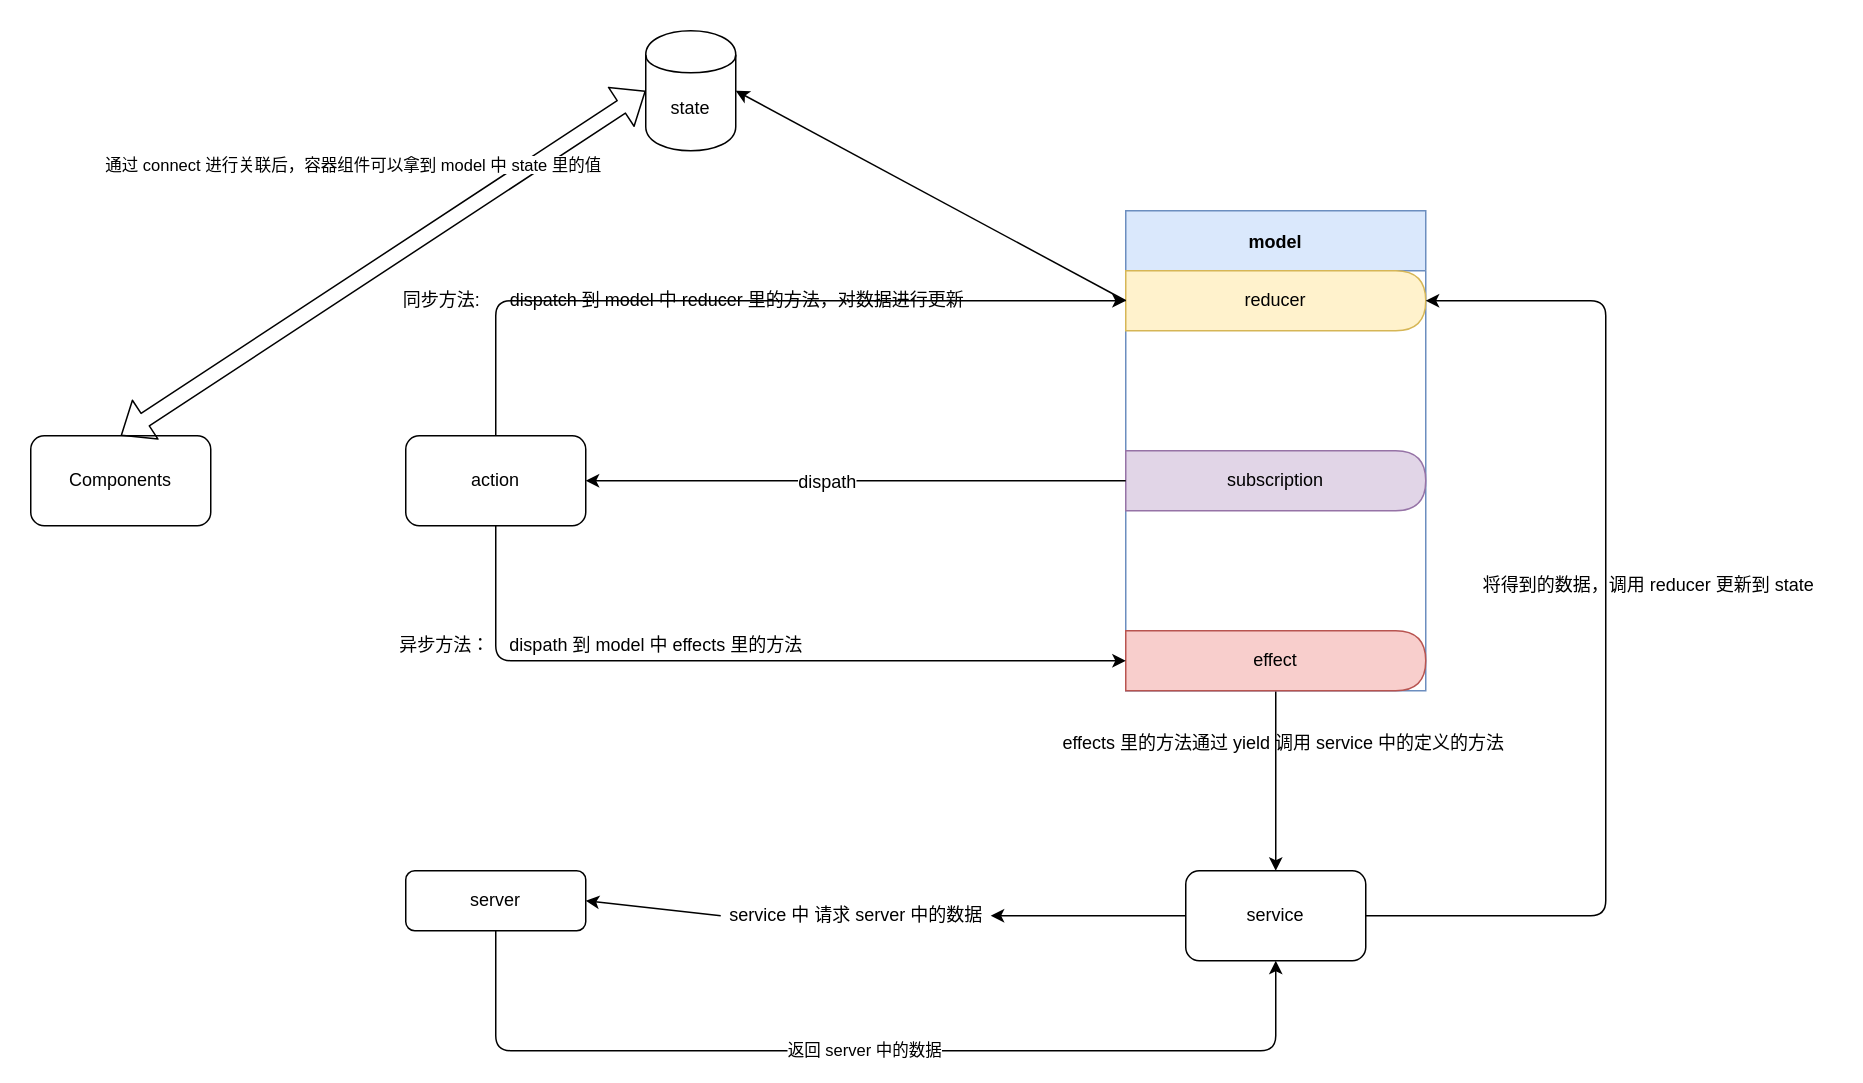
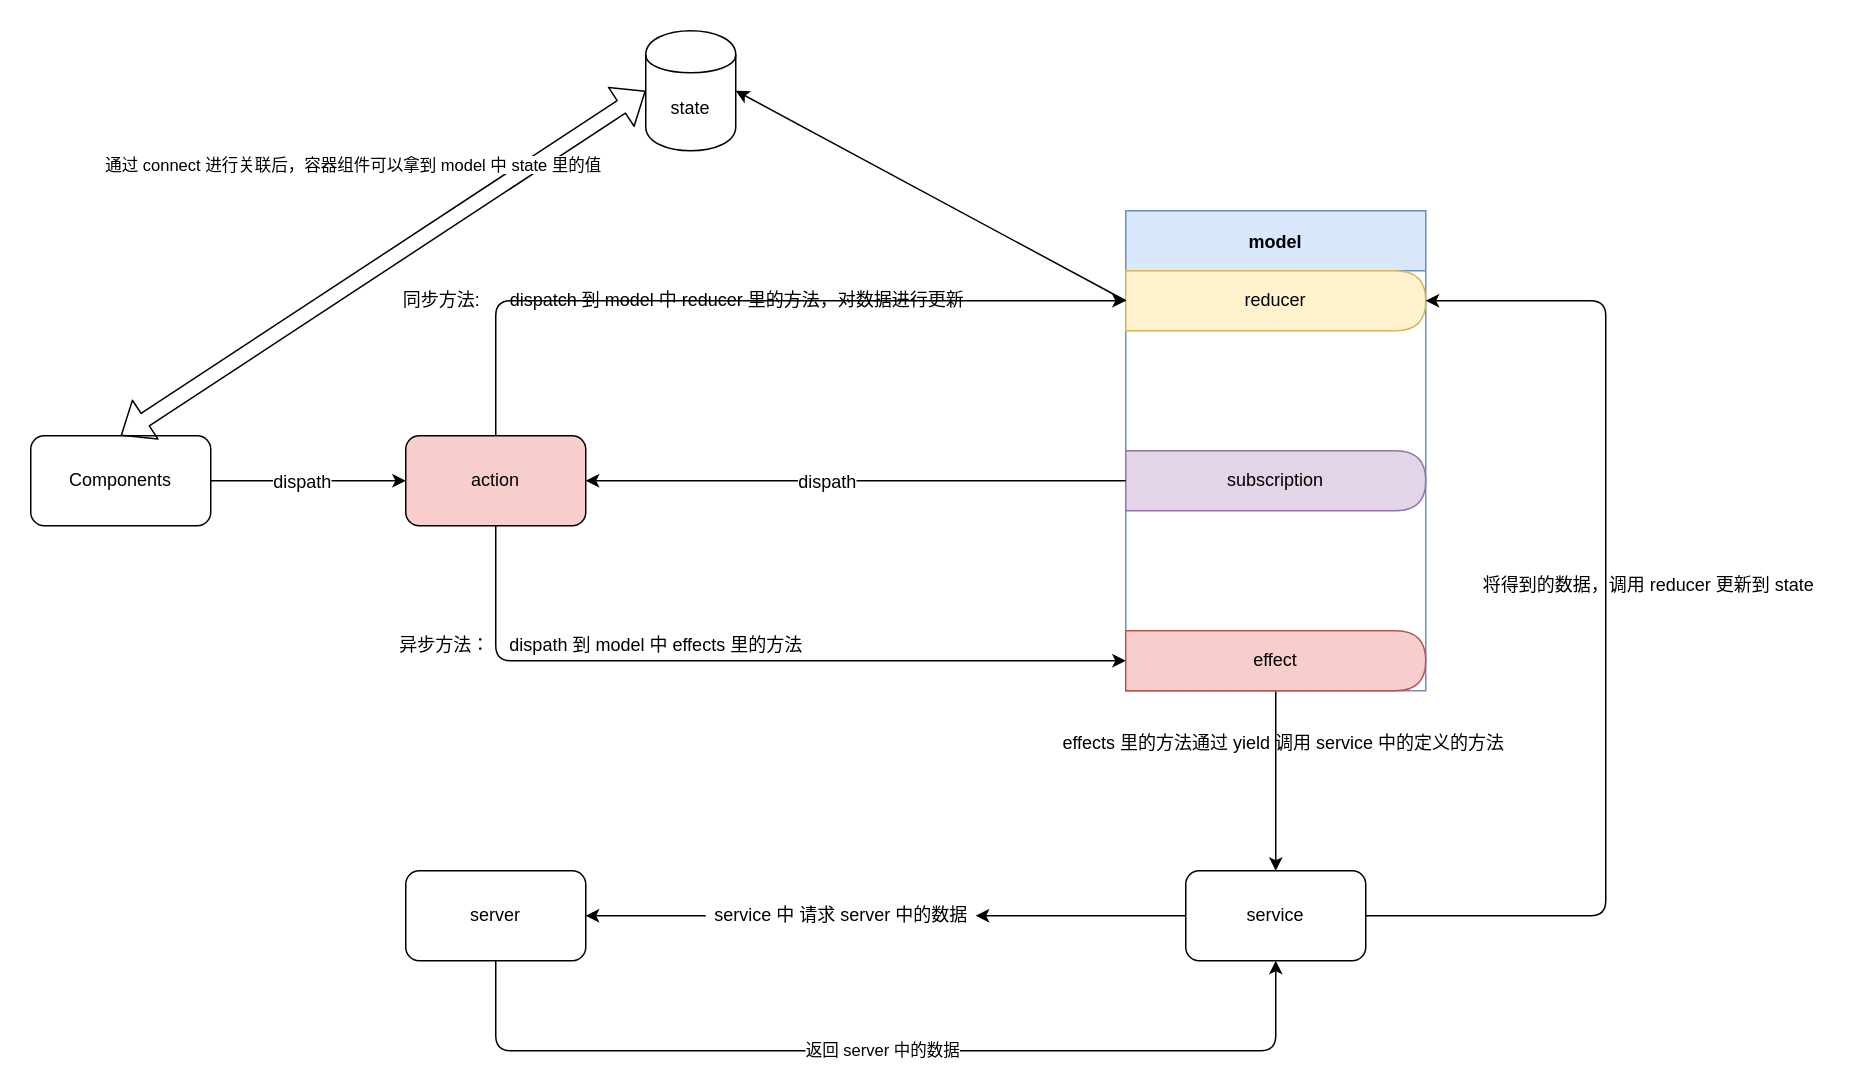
  <mxCell id="0" />
  <mxCell id="1" parent="0" />
  <mxCell id="2" value="Components" style="rounded=1;whiteSpace=wrap;html=1;" parent="1" vertex="1"><mxGeometry x="20" y="290" width="120" height="60" as="geometry" /></mxCell>
  <mxCell id="3" value="state" style="shape=cylinder;whiteSpace=wrap;html=1;boundedLbl=1;backgroundOutline=1;fontSize=12;" parent="1" vertex="1"><mxGeometry x="430" width="60" height="80" as="geometry" y="20" /></mxCell>
- <mxCell id="4" value="action" style="rounded=1;whiteSpace=wrap;html=1;fontSize=12;" parent="1" vertex="1"><mxGeometry x="270" y="290" width="120" height="60" as="geometry" /></mxCell>
+ <mxCell id="4" value="action" style="rounded=1;whiteSpace=wrap;html=1;fontSize=12;fillColor=#f8cecc;" parent="1" vertex="1"><mxGeometry x="270" y="290" width="120" height="60" as="geometry" /></mxCell>
  <mxCell id="5" value="service" style="rounded=1;whiteSpace=wrap;html=1;" parent="1" vertex="1"><mxGeometry x="790" y="580" width="120" height="60" as="geometry" /></mxCell>
- <mxCell id="6" value="server" style="rounded=1;whiteSpace=wrap;html=1;" parent="1" vertex="1"><mxGeometry x="270" y="580" width="120" height="40" as="geometry" /></mxCell>
+ <mxCell id="6" value="server" style="rounded=1;whiteSpace=wrap;html=1;" parent="1" vertex="1"><mxGeometry x="270" y="580" width="120" height="60" as="geometry" /></mxCell>
  <mxCell id="7" value="" style="endArrow=classic;html=1;entryX=0.5;entryY=0;entryDx=0;entryDy=0;exitX=0.5;exitY=1;exitDx=0;exitDy=0;" parent="1" source="13" target="5" edge="1"><mxGeometry width="50" height="50" relative="1" as="geometry"><mxPoint x="810" y="400" as="sourcePoint" /><mxPoint x="700.5" y="540" as="targetPoint" /></mxGeometry></mxCell>
  <mxCell id="8" value="" style="endArrow=classic;html=1;entryX=1;entryY=0.5;entryDx=0;entryDy=0;exitX=0;exitY=0.5;exitDx=0;exitDy=0;" parent="1" source="9" target="6" edge="1"><mxGeometry width="50" height="50" relative="1" as="geometry"><mxPoint x="740" y="609.5" as="sourcePoint" /><mxPoint x="420" y="609.5" as="targetPoint" /></mxGeometry></mxCell>
- <mxCell id="9" value="service 中 请求 server 中的数据" style="text;html=1;align=center;verticalAlign=middle;resizable=0;points=[];autosize=1;fontSize=12;" parent="1" vertex="1"><mxGeometry x="480" y="600" width="180" height="20" as="geometry" /></mxCell>
+ <mxCell id="9" value="service 中 请求 server 中的数据" style="text;html=1;align=center;verticalAlign=middle;resizable=0;points=[];autosize=1;fontSize=12;" parent="1" vertex="1"><mxGeometry x="470" y="600" width="180" height="20" as="geometry" /></mxCell>
  <mxCell id="10" value="" style="endArrow=classic;html=1;entryX=1;entryY=0.5;entryDx=0;entryDy=0;exitX=0;exitY=0.5;exitDx=0;exitDy=0;" parent="1" source="5" target="9" edge="1"><mxGeometry width="50" height="50" relative="1" as="geometry"><mxPoint x="750" y="610" as="sourcePoint" /><mxPoint x="390" y="610" as="targetPoint" /></mxGeometry></mxCell>
  <mxCell id="11" value="" style="endArrow=classic;html=1;exitX=0.5;exitY=1;exitDx=0;exitDy=0;entryX=0.5;entryY=1;entryDx=0;entryDy=0;" parent="1" source="6" target="5" edge="1"><mxGeometry width="50" height="50" relative="1" as="geometry"><mxPoint x="340.04" y="653" as="sourcePoint" /><mxPoint x="799" y="650" as="targetPoint" /><Array as="points"><mxPoint x="330" y="670" /><mxPoint x="330" y="700" /><mxPoint x="850" y="700" /></Array></mxGeometry></mxCell>
  <mxCell id="12" value="返回 server 中的数据" style="edgeLabel;html=1;align=center;verticalAlign=middle;resizable=0;points=[];" parent="11" vertex="1" connectable="0"><mxGeometry x="-0.163" y="1" relative="1" as="geometry"><mxPoint x="49" as="offset" /></mxGeometry></mxCell>
  <mxCell id="13" value="model" style="swimlane;fontSize=12;startSize=40;fillColor=#dae8fc;strokeColor=#6c8ebf;" parent="1" vertex="1"><mxGeometry x="750" y="140" width="200" height="320" as="geometry" /></mxCell>
  <mxCell id="14" value="reducer" style="shape=delay;whiteSpace=wrap;html=1;fontSize=12;fillColor=#fff2cc;strokeColor=#d6b656;" parent="13" vertex="1"><mxGeometry y="40" width="200" height="40" as="geometry" /></mxCell>
  <mxCell id="15" value="effect" style="shape=delay;whiteSpace=wrap;html=1;fontSize=12;fillColor=#f8cecc;strokeColor=#b85450;" parent="13" vertex="1"><mxGeometry y="280" width="200" height="40" as="geometry" /></mxCell>
  <mxCell id="16" value="subscription" style="shape=delay;whiteSpace=wrap;html=1;fontSize=12;fillColor=#e1d5e7;strokeColor=#9673a6;" parent="13" vertex="1"><mxGeometry y="160" width="200" height="40" as="geometry" /></mxCell>
+ <mxCell id="17" value="" style="endArrow=classic;html=1;fontSize=12;entryX=0;entryY=0.5;entryDx=0;entryDy=0;exitX=1;exitY=0.5;exitDx=0;exitDy=0;" parent="1" source="2" target="4" edge="1"><mxGeometry width="50" height="50" relative="1" as="geometry"><mxPoint x="170" y="390" as="sourcePoint" /><mxPoint x="220" y="340" as="targetPoint" /></mxGeometry></mxCell>
+ <mxCell id="18" value="dispath" style="edgeLabel;html=1;align=center;verticalAlign=middle;resizable=0;points=[];fontSize=12;" parent="17" vertex="1" connectable="0"><mxGeometry x="-0.294" y="-1" relative="1" as="geometry"><mxPoint x="14" y="-1" as="offset" /></mxGeometry></mxCell>
  <mxCell id="19" value="effects 里的方法通过 yield 调用 service 中的定义的方法" style="text;html=1;align=center;verticalAlign=middle;resizable=0;points=[];autosize=1;fontSize=12;" parent="1" vertex="1"><mxGeometry x="700" y="485" width="310" height="20" as="geometry" /></mxCell>
  <mxCell id="20" value="" style="edgeStyle=segmentEdgeStyle;endArrow=classic;html=1;exitX=1;exitY=0.5;exitDx=0;exitDy=0;" parent="1" source="5" edge="1"><mxGeometry width="50" height="50" relative="1" as="geometry"><mxPoint x="940" y="620" as="sourcePoint" /><mxPoint x="950" y="200" as="targetPoint" /><Array as="points"><mxPoint x="1070" y="610" /><mxPoint x="1070" y="200" /><mxPoint x="980" y="200" /></Array></mxGeometry></mxCell>
  <mxCell id="21" value="将得到的数据，调用 reducer 更新到 state&amp;nbsp;" style="text;html=1;align=center;verticalAlign=middle;resizable=0;points=[];autosize=1;fontSize=12;" parent="1" vertex="1"><mxGeometry x="980" y="380" width="240" height="20" as="geometry" /></mxCell>
  <mxCell id="22" value="" style="shape=flexArrow;endArrow=classic;startArrow=classic;html=1;fontSize=12;entryX=0;entryY=0.5;entryDx=0;entryDy=0;exitX=0.5;exitY=0;exitDx=0;exitDy=0;" parent="1" source="2" target="3" edge="1"><mxGeometry width="50" height="50" relative="1" as="geometry"><mxPoint x="100" y="290" as="sourcePoint" /><mxPoint x="150" y="240" as="targetPoint" /></mxGeometry></mxCell>
  <mxCell id="23" value="&lt;span style=&quot;font-size: 11px ; background-color: rgb(255 , 255 , 255)&quot;&gt;通过 connect 进行关联后，容器组件可以拿到 model 中 state 里的值&lt;/span&gt;" style="text;html=1;align=center;verticalAlign=middle;resizable=0;points=[];autosize=1;fontSize=12;" parent="1" vertex="1"><mxGeometry x="60" y="100" width="350" height="20" as="geometry" /></mxCell>
  <mxCell id="24" value="" style="endArrow=classic;html=1;fontSize=12;exitX=0;exitY=0.5;exitDx=0;exitDy=0;entryX=1;entryY=0.5;entryDx=0;entryDy=0;" parent="1" source="14" target="3" edge="1"><mxGeometry width="50" height="50" relative="1" as="geometry"><mxPoint x="670" y="110" as="sourcePoint" /><mxPoint x="720" y="60" as="targetPoint" /></mxGeometry></mxCell>
  <mxCell id="25" value="" style="endArrow=classic;html=1;exitX=0.5;exitY=0;exitDx=0;exitDy=0;entryX=0;entryY=0.5;entryDx=0;entryDy=0;" parent="1" source="4" target="14" edge="1"><mxGeometry width="50" height="50" relative="1" as="geometry"><mxPoint x="170" y="240" as="sourcePoint" /><mxPoint x="700" y="240" as="targetPoint" /><Array as="points"><mxPoint x="330" y="200" /><mxPoint x="680" y="200" /></Array></mxGeometry></mxCell>
  <mxCell id="26" value="同步方法:&amp;nbsp; &amp;nbsp; &amp;nbsp; dispatch 到 model 中 reducer 里的方法，对数据进行更新" style="text;html=1;align=center;verticalAlign=middle;resizable=0;points=[];autosize=1;fontSize=12;" parent="1" vertex="1"><mxGeometry x="260" y="190" width="390" height="20" as="geometry" /></mxCell>
  <mxCell id="27" value="" style="endArrow=classic;html=1;fontSize=12;entryX=0;entryY=0.5;entryDx=0;entryDy=0;exitX=0.5;exitY=1;exitDx=0;exitDy=0;" parent="1" source="4" target="15" edge="1"><mxGeometry width="50" height="50" relative="1" as="geometry"><mxPoint x="420" y="450" as="sourcePoint" /><mxPoint x="470" y="400" as="targetPoint" /><Array as="points"><mxPoint x="330" y="440" /></Array></mxGeometry></mxCell>
  <mxCell id="28" value="异步方法：&amp;nbsp; &amp;nbsp; dispath 到 model 中 effects 里的方法" style="text;html=1;align=center;verticalAlign=middle;resizable=0;points=[];autosize=1;fontSize=12;" parent="1" vertex="1"><mxGeometry x="260" y="420" width="280" height="20" as="geometry" /></mxCell>
  <mxCell id="29" value="" style="endArrow=classic;html=1;fontSize=12;entryX=1;entryY=0.5;entryDx=0;entryDy=0;exitX=0;exitY=0.5;exitDx=0;exitDy=0;" parent="1" source="16" target="4" edge="1"><mxGeometry width="50" height="50" relative="1" as="geometry"><mxPoint x="600" y="430" as="sourcePoint" /><mxPoint x="650" y="380" as="targetPoint" /></mxGeometry></mxCell>
  <mxCell id="30" value="dispath" style="edgeLabel;html=1;align=center;verticalAlign=middle;resizable=0;points=[];fontSize=12;" parent="29" vertex="1" connectable="0"><mxGeometry x="0.211" y="2" relative="1" as="geometry"><mxPoint x="18" y="-2" as="offset" /></mxGeometry></mxCell>
